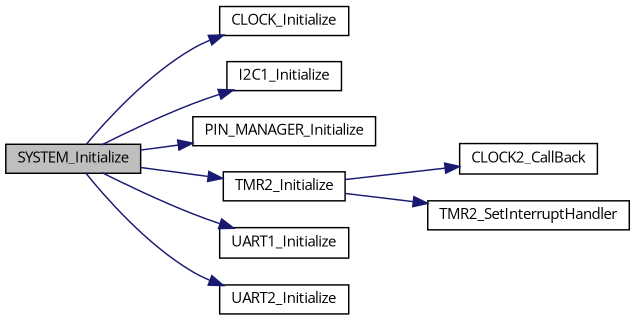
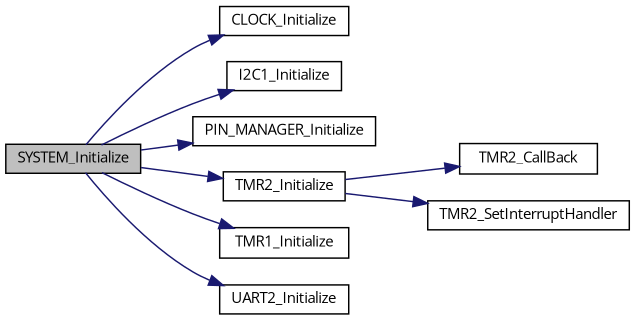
  digraph {
    fontname="Open Sans"
    rankdir=LR
    node [color=black fillcolor=white fontname="Open Sans" fontsize=10 shape=record style=filled]
    edge [color=midnightblue fontname="Open Sans" fontsize=10 labelfontname=Helvetica labelfontsize=10 style=solid]
    n1 [fillcolor=grey75 fontcolor=black height=0.2 label=SYSTEM_Initialize width=0.4]
    n2 [height=0.2 label=CLOCK_Initialize width=0.4]
    n3 [height=0.2 label=I2C1_Initialize width=0.4]
    n4 [height=0.2 label=PIN_MANAGER_Initialize width=0.4]
    n5 [height=0.2 label=TMR2_Initialize width=0.4]
-   n6 [height=0.2 label=UART1_Initialize width=0.4]
+   n6 [height=0.2 label=TMR1_Initialize width=0.4]
    n7 [height=0.2 label=UART2_Initialize width=0.4]
-   n8 [height=0.2 label=CLOCK2_CallBack width=0.4]
+   n8 [height=0.2 label=TMR2_CallBack width=0.4]
    n9 [height=0.2 label=TMR2_SetInterruptHandler width=0.4]
    n1 -> n2
    n1 -> n3
    n1 -> n4
    n1 -> n5
    n1 -> n6
    n1 -> n7
    n5 -> n8
    n5 -> n9
  }
